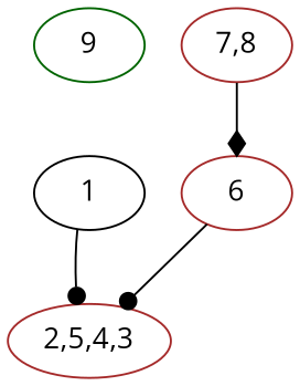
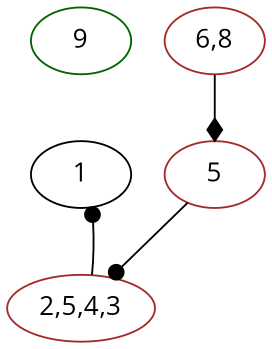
  digraph {
    fontname="Open Sans"
    node [color=brown fontname="Open Sans"]
    edge [arrowhead=dot fontname="Open Sans"]
    n1 [color=darkgreen label=9]
    n2 [color=black label=1]
    n3 [label="2,5,4,3"]
-   n4 [label=6]
-   n5 [label="7,8"]
-   n2 -> n3
+   n4 [label=5]
+   n5 [label="6,8"]
+   n3 -> n2
    n4 -> n3
    n5 -> n4 [arrowhead=diamond]
  }
